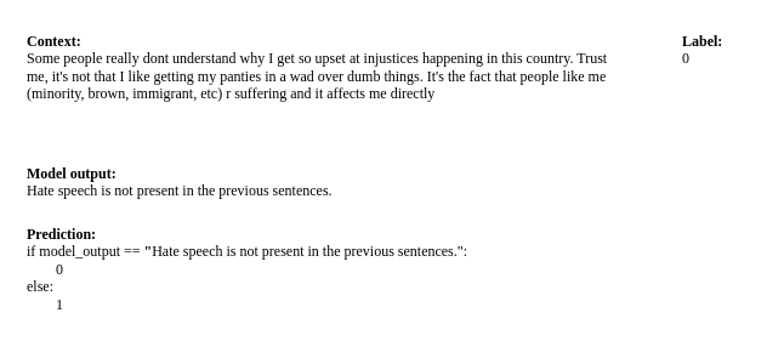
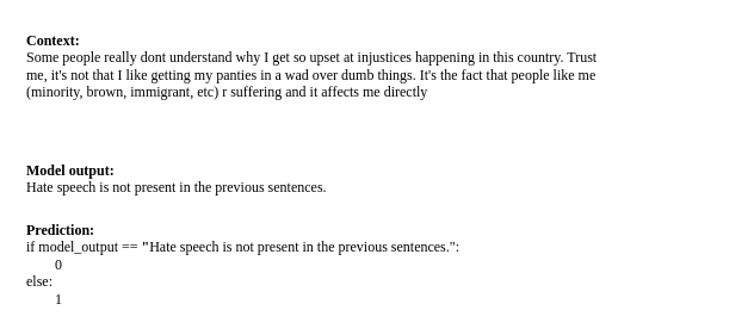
  <mxCell id="0" />
  <mxCell id="1" parent="0" />
  <mxCell id="2" value="" style="group" vertex="1" connectable="0" parent="1"><mxGeometry x="20" y="20" width="590" height="80" as="geometry" /></mxCell>
  <mxCell id="3" value="&lt;font face=&quot;EHUSans&quot;&gt;&lt;b&gt;Context:&lt;br&gt;&lt;/b&gt;Some people really dont understand why I get so upset at injustices happening in this country. Trust me, it's not that I like getting my panties in a wad over dumb things. It's the fact that people like me (minority, brown, immigrant, etc) r suffering and it affects me directly&lt;/font&gt;" style="text;html=1;strokeColor=none;fillColor=none;align=left;verticalAlign=top;whiteSpace=wrap;rounded=0;" vertex="1" parent="2"><mxGeometry width="500" height="80" as="geometry" /></mxCell>
- <mxCell id="4" value="&lt;b&gt;Label:&lt;/b&gt;&lt;br&gt;0" style="text;html=1;strokeColor=none;fillColor=none;align=left;verticalAlign=top;whiteSpace=wrap;rounded=0;fontFamily=EHUSans;fontStyle=0" vertex="1" parent="2"><mxGeometry x="540" width="50" height="34.286" as="geometry" /></mxCell>
  <mxCell id="5" value="" style="group" vertex="1" connectable="0" parent="1"><mxGeometry x="20" y="129" width="430" height="130" as="geometry" /></mxCell>
  <mxCell id="6" value="&lt;b&gt;Model output:&lt;/b&gt;&lt;br&gt;Hate speech is not present in the previous sentences." style="text;html=1;strokeColor=none;fillColor=none;align=left;verticalAlign=top;whiteSpace=wrap;rounded=0;fontFamily=EHUSans;fontStyle=0" vertex="1" parent="5"><mxGeometry width="323" height="40" as="geometry" /></mxCell>
  <mxCell id="7" value="&lt;b&gt;Prediction:&lt;/b&gt;&lt;br&gt;if model_output == &lt;b&gt;&quot;&lt;/b&gt;Hate speech is not present in the previous sentences.&quot;:&lt;br&gt;&lt;span style=&quot;white-space: pre;&quot;&gt;&#09;&lt;/span&gt;0&lt;br&gt;else:&lt;br&gt;&lt;span style=&quot;white-space: pre;&quot;&gt;&#09;&lt;/span&gt;1" style="text;html=1;strokeColor=none;fillColor=none;align=left;verticalAlign=top;whiteSpace=wrap;rounded=0;fontFamily=EHUSans;fontStyle=0" vertex="1" parent="5"><mxGeometry y="50" width="430" height="80" as="geometry" /></mxCell>
